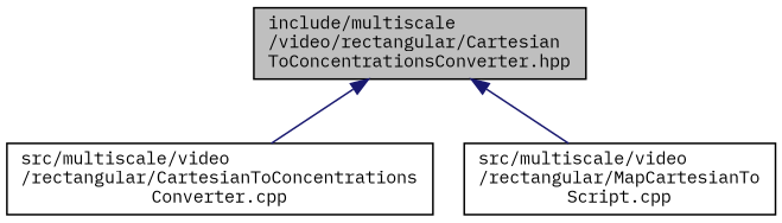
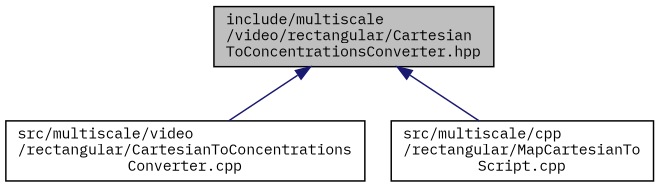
  digraph {
    fontname="IBM Plex Mono"
    node [color=black fillcolor=white fontname="IBM Plex Mono" fontsize=10 shape=record style=filled]
    edge [color=midnightblue dir=back fontname="IBM Plex Mono" fontsize=10 labelfontname=Helvetica labelfontsize=10 style=solid]
    n1 [fillcolor=grey75 fontcolor=black height=0.2 label="include/multiscale\l/video/rectangular/Cartesian\lToConcentrationsConverter.hpp" width=0.4]
    n2 [height=0.2 label="src/multiscale/video\l/rectangular/CartesianToConcentrations\lConverter.cpp" width=0.4]
-   n3 [height=0.2 label="src/multiscale/video\l/rectangular/MapCartesianTo\lScript.cpp" width=0.4]
+   n3 [height=0.2 label="src/multiscale/cpp\l/rectangular/MapCartesianTo\lScript.cpp" width=0.4]
    n1 -> n2
    n1 -> n3
  }
